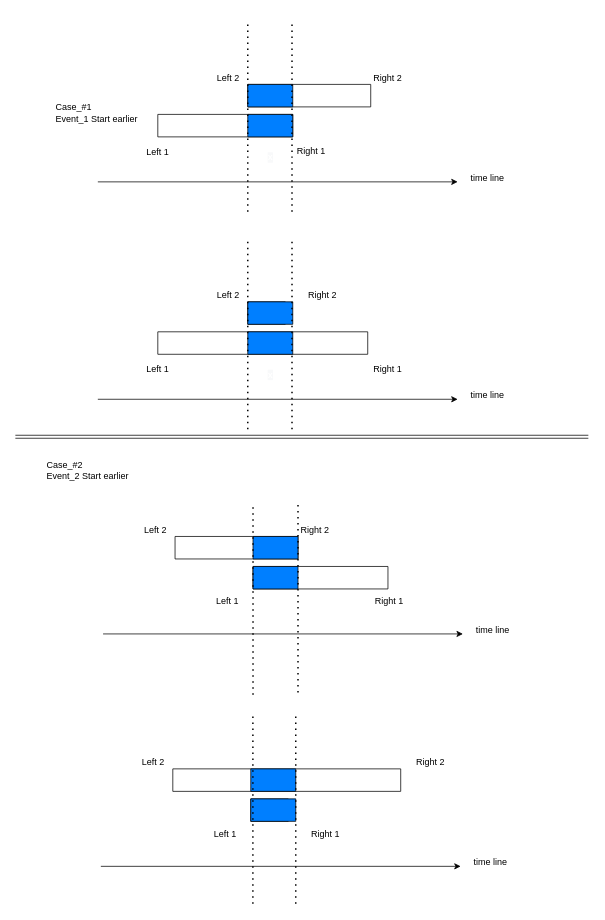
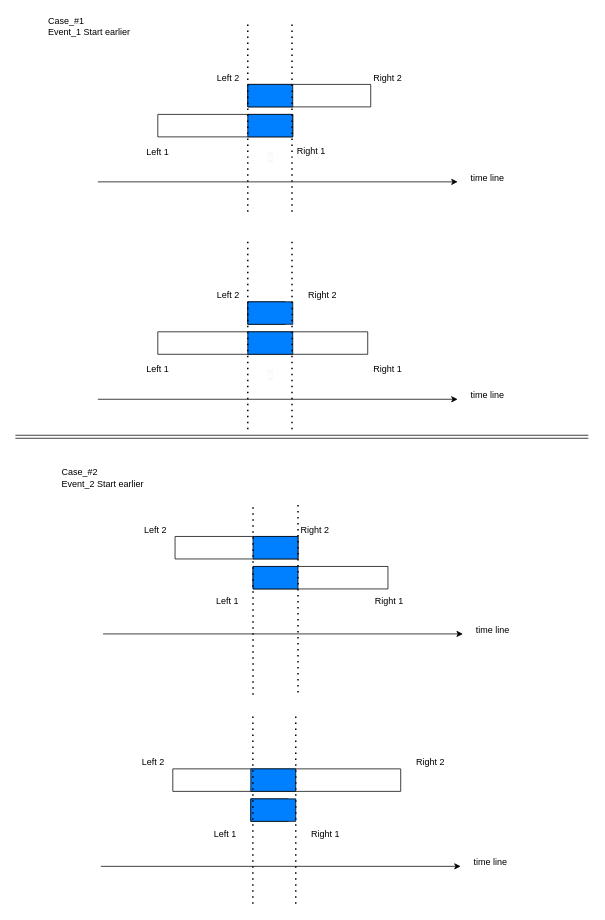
  <mxCell id="0" />
  <mxCell id="1" parent="0" />
  <mxCell id="2" value="" style="verticalLabelPosition=bottom;verticalAlign=top;html=1;shape=mxgraph.basic.rect;fillColor2=none;strokeWidth=1;size=20;indent=5;" parent="1" vertex="1"><mxGeometry x="330" y="112" width="164" height="30" as="geometry" /></mxCell>
  <mxCell id="3" value="" style="verticalLabelPosition=bottom;verticalAlign=top;html=1;shape=mxgraph.basic.rect;fillColor2=none;strokeWidth=1;size=20;indent=5;" parent="1" vertex="1"><mxGeometry x="210" y="152" width="180" height="30" as="geometry" /></mxCell>
  <mxCell id="4" value="Left 1" style="text;html=1;strokeColor=none;fillColor=none;align=center;verticalAlign=middle;whiteSpace=wrap;rounded=0;" parent="1" vertex="1"><mxGeometry x="180" y="187" width="60" height="30" as="geometry" /></mxCell>
  <mxCell id="5" value="Left 2" style="text;html=1;strokeColor=none;fillColor=none;align=center;verticalAlign=middle;whiteSpace=wrap;rounded=0;" parent="1" vertex="1"><mxGeometry x="274" y="89" width="60" height="30" as="geometry" /></mxCell>
  <mxCell id="6" value="Right 2" style="text;html=1;strokeColor=none;fillColor=none;align=center;verticalAlign=middle;whiteSpace=wrap;rounded=0;" parent="1" vertex="1"><mxGeometry x="487" y="89" width="60" height="30" as="geometry" /></mxCell>
  <mxCell id="7" value="Right 1" style="text;html=1;strokeColor=none;fillColor=none;align=center;verticalAlign=middle;whiteSpace=wrap;rounded=0;" parent="1" vertex="1"><mxGeometry x="385" y="186" width="60" height="30" as="geometry" /></mxCell>
  <mxCell id="8" value="&#10;&lt;b style=&quot;color: rgb(0, 0, 0); font-family: Helvetica; font-size: 12px; font-style: normal; font-variant-ligatures: normal; font-variant-caps: normal; letter-spacing: normal; orphans: 2; text-align: center; text-indent: 0px; text-transform: none; widows: 2; word-spacing: 0px; -webkit-text-stroke-width: 0px; background-color: rgb(248, 249, 250); text-decoration-thickness: initial; text-decoration-style: initial; text-decoration-color: initial;&quot;&gt;&lt;font color=&quot;#ffffff&quot;&gt;x&lt;/font&gt;&lt;/b&gt;&#10;&#10;" style="verticalLabelPosition=bottom;verticalAlign=top;html=1;shape=mxgraph.basic.rect;fillColor2=none;strokeWidth=1;size=20;indent=5;fillColor=#007FFF;" parent="1" vertex="1"><mxGeometry x="330" y="152" width="60" height="30" as="geometry" /></mxCell>
  <mxCell id="9" value="" style="verticalLabelPosition=bottom;verticalAlign=top;html=1;shape=mxgraph.basic.rect;fillColor2=none;strokeWidth=1;size=20;indent=5;fillColor=#007FFF;" parent="1" vertex="1"><mxGeometry x="330" y="112" width="60" height="30" as="geometry" /></mxCell>
  <mxCell id="10" value="" style="endArrow=classic;html=1;rounded=0;" parent="1" edge="1"><mxGeometry width="50" height="50" relative="1" as="geometry"><mxPoint x="130" y="242" as="sourcePoint" /><mxPoint x="610" y="242" as="targetPoint" /></mxGeometry></mxCell>
  <mxCell id="11" value="time line" style="text;html=1;strokeColor=none;fillColor=none;align=center;verticalAlign=middle;whiteSpace=wrap;rounded=0;" parent="1" vertex="1"><mxGeometry x="620" y="222" width="60" height="30" as="geometry" /></mxCell>
  <mxCell id="12" value="" style="endArrow=none;dashed=1;html=1;dashPattern=1 3;strokeWidth=2;rounded=0;" parent="1" edge="1"><mxGeometry width="50" height="50" relative="1" as="geometry"><mxPoint x="330" y="282" as="sourcePoint" /><mxPoint x="330" y="32" as="targetPoint" /></mxGeometry></mxCell>
  <mxCell id="13" value="" style="endArrow=none;dashed=1;html=1;dashPattern=1 3;strokeWidth=2;rounded=0;" parent="1" edge="1"><mxGeometry width="50" height="50" relative="1" as="geometry"><mxPoint x="389" y="282" as="sourcePoint" /><mxPoint x="389" y="32" as="targetPoint" /></mxGeometry></mxCell>
  <mxCell id="14" value="" style="verticalLabelPosition=bottom;verticalAlign=top;html=1;shape=mxgraph.basic.rect;fillColor2=none;strokeWidth=1;size=20;indent=5;" parent="1" vertex="1"><mxGeometry x="233" y="715" width="164" height="30" as="geometry" /></mxCell>
  <mxCell id="15" value="" style="verticalLabelPosition=bottom;verticalAlign=top;html=1;shape=mxgraph.basic.rect;fillColor2=none;strokeWidth=1;size=20;indent=5;" parent="1" vertex="1"><mxGeometry x="337" y="755" width="180" height="30" as="geometry" /></mxCell>
  <mxCell id="16" value="Left 1" style="text;html=1;strokeColor=none;fillColor=none;align=center;verticalAlign=middle;whiteSpace=wrap;rounded=0;" parent="1" vertex="1"><mxGeometry x="273" y="787" width="60" height="30" as="geometry" /></mxCell>
  <mxCell id="17" value="Left 2" style="text;html=1;strokeColor=none;fillColor=none;align=center;verticalAlign=middle;whiteSpace=wrap;rounded=0;" parent="1" vertex="1"><mxGeometry x="177" y="692" width="60" height="30" as="geometry" /></mxCell>
  <mxCell id="18" value="Right 2" style="text;html=1;strokeColor=none;fillColor=none;align=center;verticalAlign=middle;whiteSpace=wrap;rounded=0;" parent="1" vertex="1"><mxGeometry x="390" y="692" width="60" height="30" as="geometry" /></mxCell>
  <mxCell id="19" value="Right 1" style="text;html=1;strokeColor=none;fillColor=none;align=center;verticalAlign=middle;whiteSpace=wrap;rounded=0;" parent="1" vertex="1"><mxGeometry x="489" y="786" width="60" height="30" as="geometry" /></mxCell>
  <mxCell id="20" value="" style="verticalLabelPosition=bottom;verticalAlign=top;html=1;shape=mxgraph.basic.rect;fillColor2=none;strokeWidth=1;size=20;indent=5;fillColor=#007FFF;" parent="1" vertex="1"><mxGeometry x="337" y="755" width="60" height="30" as="geometry" /></mxCell>
  <mxCell id="21" value="" style="verticalLabelPosition=bottom;verticalAlign=top;html=1;shape=mxgraph.basic.rect;fillColor2=none;strokeWidth=1;size=20;indent=5;fillColor=#007FFF;" parent="1" vertex="1"><mxGeometry x="337" y="715" width="60" height="30" as="geometry" /></mxCell>
  <mxCell id="22" value="" style="endArrow=classic;html=1;rounded=0;" parent="1" edge="1"><mxGeometry width="50" height="50" relative="1" as="geometry"><mxPoint x="137" y="845" as="sourcePoint" /><mxPoint x="617" y="845" as="targetPoint" /></mxGeometry></mxCell>
  <mxCell id="23" value="time line" style="text;html=1;strokeColor=none;fillColor=none;align=center;verticalAlign=middle;whiteSpace=wrap;rounded=0;" parent="1" vertex="1"><mxGeometry x="627" y="825" width="60" height="30" as="geometry" /></mxCell>
  <mxCell id="24" value="" style="endArrow=none;dashed=1;html=1;dashPattern=1 3;strokeWidth=2;rounded=0;" parent="1" edge="1"><mxGeometry width="50" height="50" relative="1" as="geometry"><mxPoint x="337" y="926" as="sourcePoint" /><mxPoint x="337" y="676" as="targetPoint" /></mxGeometry></mxCell>
  <mxCell id="25" value="" style="endArrow=none;dashed=1;html=1;dashPattern=1 3;strokeWidth=2;rounded=0;" parent="1" edge="1"><mxGeometry width="50" height="50" relative="1" as="geometry"><mxPoint x="397" y="923" as="sourcePoint" /><mxPoint x="397" y="673" as="targetPoint" /></mxGeometry></mxCell>
- <mxCell id="26" value="Case_#1&lt;br&gt;Event_1 Start earlier&amp;nbsp;" style="text;html=1;strokeColor=none;fillColor=none;align=left;verticalAlign=middle;whiteSpace=wrap;rounded=0;" parent="1" vertex="1"><mxGeometry x="72" y="135" width="120" height="30" as="geometry" /></mxCell>
+ <mxCell id="26" value="Case_#1&lt;br&gt;Event_1 Start earlier&amp;nbsp;" style="text;html=1;strokeColor=none;fillColor=none;align=left;verticalAlign=middle;whiteSpace=wrap;rounded=0;" parent="1" vertex="1"><mxGeometry x="62" y="20" width="120" height="30" as="geometry" /></mxCell>
  <mxCell id="27" value="" style="shape=link;html=1;rounded=0;" parent="1" edge="1"><mxGeometry width="100" relative="1" as="geometry"><mxPoint y="582" as="sourcePoint" x="20" /><mxPoint x="784.286" y="582" as="targetPoint" /></mxGeometry></mxCell>
  <mxCell id="28" value="" style="verticalLabelPosition=bottom;verticalAlign=top;html=1;shape=mxgraph.basic.rect;fillColor2=none;strokeWidth=1;size=20;indent=5;" parent="1" vertex="1"><mxGeometry x="330" y="402" width="50" height="30" as="geometry" /></mxCell>
  <mxCell id="29" value="" style="verticalLabelPosition=bottom;verticalAlign=top;html=1;shape=mxgraph.basic.rect;fillColor2=none;strokeWidth=1;size=20;indent=5;" parent="1" vertex="1"><mxGeometry x="210" y="442" width="280" height="30" as="geometry" /></mxCell>
  <mxCell id="30" value="Left 1" style="text;html=1;strokeColor=none;fillColor=none;align=center;verticalAlign=middle;whiteSpace=wrap;rounded=0;" parent="1" vertex="1"><mxGeometry x="180" y="477" width="60" height="30" as="geometry" /></mxCell>
  <mxCell id="31" value="Left 2" style="text;html=1;strokeColor=none;fillColor=none;align=center;verticalAlign=middle;whiteSpace=wrap;rounded=0;" parent="1" vertex="1"><mxGeometry x="274" y="379" width="60" height="30" as="geometry" /></mxCell>
  <mxCell id="32" value="Right 2" style="text;html=1;strokeColor=none;fillColor=none;align=center;verticalAlign=middle;whiteSpace=wrap;rounded=0;" parent="1" vertex="1"><mxGeometry x="400" y="379" width="60" height="30" as="geometry" /></mxCell>
  <mxCell id="33" value="Right 1" style="text;html=1;strokeColor=none;fillColor=none;align=center;verticalAlign=middle;whiteSpace=wrap;rounded=0;" parent="1" vertex="1"><mxGeometry x="487" y="477" width="60" height="30" as="geometry" /></mxCell>
  <mxCell id="34" value="&#10;&lt;b style=&quot;color: rgb(0, 0, 0); font-family: Helvetica; font-size: 12px; font-style: normal; font-variant-ligatures: normal; font-variant-caps: normal; letter-spacing: normal; orphans: 2; text-align: center; text-indent: 0px; text-transform: none; widows: 2; word-spacing: 0px; -webkit-text-stroke-width: 0px; background-color: rgb(248, 249, 250); text-decoration-thickness: initial; text-decoration-style: initial; text-decoration-color: initial;&quot;&gt;&lt;font color=&quot;#ffffff&quot;&gt;x&lt;/font&gt;&lt;/b&gt;&#10;&#10;" style="verticalLabelPosition=bottom;verticalAlign=top;html=1;shape=mxgraph.basic.rect;fillColor2=none;strokeWidth=1;size=20;indent=5;fillColor=#007FFF;" parent="1" vertex="1"><mxGeometry x="330" y="442" width="60" height="30" as="geometry" /></mxCell>
  <mxCell id="35" value="" style="verticalLabelPosition=bottom;verticalAlign=top;html=1;shape=mxgraph.basic.rect;fillColor2=none;strokeWidth=1;size=20;indent=5;fillColor=#007FFF;" parent="1" vertex="1"><mxGeometry x="330" y="402" width="60" height="30" as="geometry" /></mxCell>
  <mxCell id="36" value="" style="endArrow=classic;html=1;rounded=0;" parent="1" edge="1"><mxGeometry width="50" height="50" relative="1" as="geometry"><mxPoint x="130" y="532" as="sourcePoint" /><mxPoint x="610" y="532" as="targetPoint" /></mxGeometry></mxCell>
  <mxCell id="37" value="time line" style="text;html=1;strokeColor=none;fillColor=none;align=center;verticalAlign=middle;whiteSpace=wrap;rounded=0;" parent="1" vertex="1"><mxGeometry x="620" y="512" width="60" height="30" as="geometry" /></mxCell>
  <mxCell id="38" value="" style="endArrow=none;dashed=1;html=1;dashPattern=1 3;strokeWidth=2;rounded=0;" parent="1" edge="1"><mxGeometry width="50" height="50" relative="1" as="geometry"><mxPoint x="330" y="572" as="sourcePoint" /><mxPoint x="330" y="322" as="targetPoint" /></mxGeometry></mxCell>
  <mxCell id="39" value="" style="endArrow=none;dashed=1;html=1;dashPattern=1 3;strokeWidth=2;rounded=0;" parent="1" edge="1"><mxGeometry width="50" height="50" relative="1" as="geometry"><mxPoint x="389" y="572" as="sourcePoint" /><mxPoint x="389" y="322" as="targetPoint" /></mxGeometry></mxCell>
- <mxCell id="40" value="Case_#2&lt;br&gt;Event_2 Start earlier&amp;nbsp;" style="text;html=1;strokeColor=none;fillColor=none;align=left;verticalAlign=middle;whiteSpace=wrap;rounded=0;" parent="1" vertex="1"><mxGeometry x="60" y="612" width="120" height="30" as="geometry" /></mxCell>
+ <mxCell id="40" value="Case_#2&lt;br&gt;Event_2 Start earlier&amp;nbsp;" style="text;html=1;strokeColor=none;fillColor=none;align=left;verticalAlign=middle;whiteSpace=wrap;rounded=0;" parent="1" vertex="1"><mxGeometry x="80" y="622" width="120" height="30" as="geometry" /></mxCell>
  <mxCell id="41" value="" style="verticalLabelPosition=bottom;verticalAlign=top;html=1;shape=mxgraph.basic.rect;fillColor2=none;strokeWidth=1;size=20;indent=5;" parent="1" vertex="1"><mxGeometry x="230" y="1025" width="304" height="30" as="geometry" /></mxCell>
  <mxCell id="42" value="" style="verticalLabelPosition=bottom;verticalAlign=top;html=1;shape=mxgraph.basic.rect;fillColor2=none;strokeWidth=1;size=20;indent=5;" parent="1" vertex="1"><mxGeometry x="334" y="1065" width="50" height="30" as="geometry" /></mxCell>
  <mxCell id="43" value="Left 1" style="text;html=1;strokeColor=none;fillColor=none;align=center;verticalAlign=middle;whiteSpace=wrap;rounded=0;" parent="1" vertex="1"><mxGeometry x="270" y="1097" width="60" height="30" as="geometry" /></mxCell>
  <mxCell id="44" value="Left 2" style="text;html=1;strokeColor=none;fillColor=none;align=center;verticalAlign=middle;whiteSpace=wrap;rounded=0;" parent="1" vertex="1"><mxGeometry x="174" y="1002" width="60" height="30" as="geometry" /></mxCell>
  <mxCell id="45" value="Right 2" style="text;html=1;strokeColor=none;fillColor=none;align=center;verticalAlign=middle;whiteSpace=wrap;rounded=0;" parent="1" vertex="1"><mxGeometry x="544" y="1002" width="60" height="30" as="geometry" /></mxCell>
  <mxCell id="46" value="Right 1" style="text;html=1;strokeColor=none;fillColor=none;align=center;verticalAlign=middle;whiteSpace=wrap;rounded=0;" parent="1" vertex="1"><mxGeometry x="404" y="1097" width="60" height="30" as="geometry" /></mxCell>
  <mxCell id="47" value="" style="verticalLabelPosition=bottom;verticalAlign=top;html=1;shape=mxgraph.basic.rect;fillColor2=none;strokeWidth=1;size=20;indent=5;fillColor=#007FFF;" parent="1" vertex="1"><mxGeometry x="334" y="1065" width="60" height="30" as="geometry" /></mxCell>
  <mxCell id="48" value="" style="verticalLabelPosition=bottom;verticalAlign=top;html=1;shape=mxgraph.basic.rect;fillColor2=none;strokeWidth=1;size=20;indent=5;fillColor=#007FFF;" parent="1" vertex="1"><mxGeometry x="334" y="1025" width="60" height="30" as="geometry" /></mxCell>
  <mxCell id="49" value="" style="endArrow=classic;html=1;rounded=0;" parent="1" edge="1"><mxGeometry width="50" height="50" relative="1" as="geometry"><mxPoint x="134" y="1155" as="sourcePoint" /><mxPoint x="614" y="1155" as="targetPoint" /></mxGeometry></mxCell>
  <mxCell id="50" value="time line" style="text;html=1;strokeColor=none;fillColor=none;align=center;verticalAlign=middle;whiteSpace=wrap;rounded=0;" parent="1" vertex="1"><mxGeometry x="624" y="1135" width="60" height="30" as="geometry" /></mxCell>
  <mxCell id="51" value="" style="endArrow=none;dashed=1;html=1;dashPattern=1 3;strokeWidth=2;rounded=0;" parent="1" edge="1"><mxGeometry width="50" height="50" relative="1" as="geometry"><mxPoint x="336.82" y="1205" as="sourcePoint" /><mxPoint x="336.82" y="955" as="targetPoint" /></mxGeometry></mxCell>
  <mxCell id="52" value="" style="endArrow=none;dashed=1;html=1;dashPattern=1 3;strokeWidth=2;rounded=0;" parent="1" edge="1"><mxGeometry width="50" height="50" relative="1" as="geometry"><mxPoint x="394" y="1205" as="sourcePoint" /><mxPoint x="394" y="955" as="targetPoint" /></mxGeometry></mxCell>
